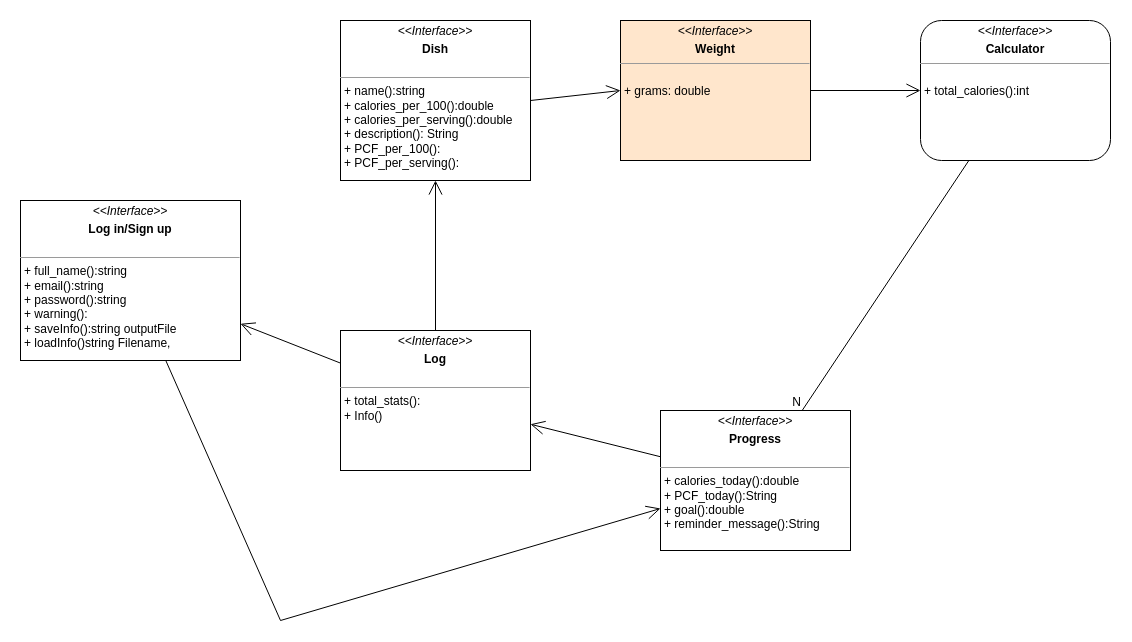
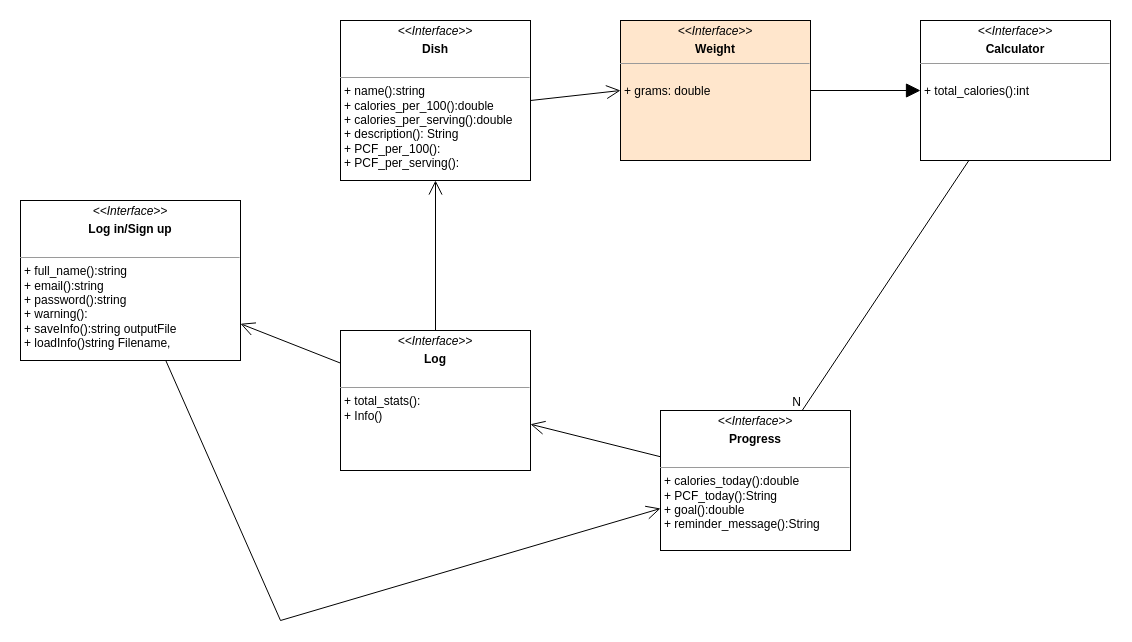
  <mxCell id="0" />
  <mxCell id="1" parent="0" />
  <mxCell id="2" value="&lt;p style=&quot;margin:0px;margin-top:4px;text-align:center;&quot;&gt;&lt;i&gt;&amp;lt;&amp;lt;Interface&amp;gt;&amp;gt;&lt;/i&gt;&lt;/p&gt;&lt;p style=&quot;margin:0px;margin-top:4px;text-align:center;&quot;&gt;&lt;b&gt;Dish&lt;/b&gt;&lt;/p&gt;&lt;br&gt;&lt;hr size=&quot;1&quot;&gt;&lt;p style=&quot;margin:0px;margin-left:4px;&quot;&gt;+ name():string&lt;br&gt;&lt;/p&gt;&lt;p style=&quot;margin:0px;margin-left:4px;&quot;&gt;+ calories_per_100():double&lt;/p&gt;&lt;p style=&quot;margin:0px;margin-left:4px;&quot;&gt;+ calories_per_serving():double&lt;br&gt;+ description(): String&lt;br&gt;+ PCF_per_100():&amp;nbsp;&lt;/p&gt;&lt;p style=&quot;margin:0px;margin-left:4px;&quot;&gt;+ PCF_per_serving():&lt;/p&gt;" style="verticalAlign=top;align=left;overflow=fill;html=1;whiteSpace=wrap;" parent="1" vertex="1"><mxGeometry x="340" y="20" width="190" height="160" as="geometry" /></mxCell>
  <mxCell id="3" value="&lt;p style=&quot;margin:0px;margin-top:4px;text-align:center;&quot;&gt;&lt;i&gt;&amp;lt;&amp;lt;Interface&amp;gt;&amp;gt;&lt;/i&gt;&lt;b&gt;&lt;br&gt;&lt;/b&gt;&lt;/p&gt;&lt;p style=&quot;margin:0px;margin-top:4px;text-align:center;&quot;&gt;&lt;b&gt;Weight&lt;/b&gt;&lt;/p&gt;&lt;hr size=&quot;1&quot;&gt;&lt;br&gt;&lt;p style=&quot;margin:0px;margin-left:4px;&quot;&gt;+ grams: double&lt;br&gt;&lt;/p&gt;" style="verticalAlign=top;align=left;overflow=fill;html=1;whiteSpace=wrap;fillColor=#ffe6cc;" parent="1" vertex="1"><mxGeometry x="620" y="20" width="190" height="140" as="geometry" /></mxCell>
  <mxCell id="4" value="" style="endArrow=open;endFill=1;endSize=12;html=1;rounded=0;exitX=1;exitY=0.5;exitDx=0;exitDy=0;entryX=0;entryY=0.5;entryDx=0;entryDy=0;" parent="1" source="2" target="3" edge="1"><mxGeometry width="160" relative="1" as="geometry"><mxPoint x="520" y="260" as="sourcePoint" /><mxPoint x="680" y="260" as="targetPoint" /></mxGeometry></mxCell>
- <mxCell id="5" value="&lt;p style=&quot;margin:0px;margin-top:4px;text-align:center;&quot;&gt;&lt;i&gt;&amp;lt;&amp;lt;Interface&amp;gt;&amp;gt;&lt;/i&gt;&lt;b&gt;&lt;br&gt;&lt;/b&gt;&lt;/p&gt;&lt;p style=&quot;margin:0px;margin-top:4px;text-align:center;&quot;&gt;&lt;b&gt;Calculator&lt;/b&gt;&lt;/p&gt;&lt;hr size=&quot;1&quot;&gt;&lt;br&gt;&lt;p style=&quot;margin:0px;margin-left:4px;&quot;&gt;+ total_calories():int&lt;br&gt;&lt;/p&gt;" style="verticalAlign=top;align=left;overflow=fill;html=1;whiteSpace=wrap;rounded=1;" parent="1" vertex="1"><mxGeometry x="920" y="20" width="190" height="140" as="geometry" /></mxCell>
+ <mxCell id="5" value="&lt;p style=&quot;margin:0px;margin-top:4px;text-align:center;&quot;&gt;&lt;i&gt;&amp;lt;&amp;lt;Interface&amp;gt;&amp;gt;&lt;/i&gt;&lt;b&gt;&lt;br&gt;&lt;/b&gt;&lt;/p&gt;&lt;p style=&quot;margin:0px;margin-top:4px;text-align:center;&quot;&gt;&lt;b&gt;Calculator&lt;/b&gt;&lt;/p&gt;&lt;hr size=&quot;1&quot;&gt;&lt;br&gt;&lt;p style=&quot;margin:0px;margin-left:4px;&quot;&gt;+ total_calories():int&lt;br&gt;&lt;/p&gt;" style="verticalAlign=top;align=left;overflow=fill;html=1;whiteSpace=wrap;" parent="1" vertex="1"><mxGeometry x="920" y="20" width="190" height="140" as="geometry" /></mxCell>
  <mxCell id="6" value="&lt;p style=&quot;margin:0px;margin-top:4px;text-align:center;&quot;&gt;&lt;i&gt;&amp;lt;&amp;lt;Interface&amp;gt;&amp;gt;&lt;/i&gt;&lt;/p&gt;&lt;p style=&quot;margin:0px;margin-top:4px;text-align:center;&quot;&gt;&lt;b&gt;Log&lt;/b&gt;&lt;/p&gt;&lt;br&gt;&lt;hr size=&quot;1&quot;&gt;&lt;p style=&quot;margin:0px;margin-left:4px;&quot;&gt;+ total_stats():&amp;nbsp;&lt;br&gt;+ Info()&lt;br&gt;&lt;br&gt;&lt;/p&gt;" style="verticalAlign=top;align=left;overflow=fill;html=1;whiteSpace=wrap;" parent="1" vertex="1"><mxGeometry x="340" y="330" width="190" height="140" as="geometry" /></mxCell>
- <mxCell id="7" value="" style="endArrow=open;endFill=1;endSize=12;html=1;rounded=0;edgeStyle=orthogonalEdgeStyle;" parent="1" source="3" target="5" edge="1"><mxGeometry width="160" relative="1" as="geometry"><mxPoint x="650" y="250" as="sourcePoint" /><mxPoint x="810" y="250" as="targetPoint" /></mxGeometry></mxCell>
+ <mxCell id="7" value="" style="endArrow=block;endFill=1;endSize=12;html=1;rounded=0;edgeStyle=orthogonalEdgeStyle;" parent="1" source="3" target="5" edge="1"><mxGeometry width="160" relative="1" as="geometry"><mxPoint x="650" y="250" as="sourcePoint" /><mxPoint x="810" y="250" as="targetPoint" /></mxGeometry></mxCell>
  <mxCell id="8" value="" style="endArrow=open;endFill=1;endSize=12;html=1;rounded=0;" edge="1" parent="1" source="6" target="2"><mxGeometry width="160" relative="1" as="geometry"><mxPoint x="380" y="230" as="sourcePoint" /><mxPoint x="600" y="220" as="targetPoint" /></mxGeometry></mxCell>
  <mxCell id="9" value="" style="endArrow=open;endFill=1;endSize=12;html=1;rounded=0;" edge="1" parent="1" source="6" target="10"><mxGeometry width="160" relative="1" as="geometry"><mxPoint x="530" y="290" as="sourcePoint" /><mxPoint x="500" y="180" as="targetPoint" /></mxGeometry></mxCell>
  <mxCell id="10" value="&lt;p style=&quot;margin:0px;margin-top:4px;text-align:center;&quot;&gt;&lt;i&gt;&amp;lt;&amp;lt;Interface&amp;gt;&amp;gt;&lt;/i&gt;&lt;/p&gt;&lt;p style=&quot;margin:0px;margin-top:4px;text-align:center;&quot;&gt;&lt;b&gt;Log in/Sign up&lt;/b&gt;&lt;/p&gt;&lt;br&gt;&lt;hr size=&quot;1&quot;&gt;&lt;p style=&quot;margin:0px;margin-left:4px;&quot;&gt;+ full_name():string&lt;br&gt;&lt;/p&gt;&lt;p style=&quot;margin:0px;margin-left:4px;&quot;&gt;+ email():string&lt;/p&gt;&lt;p style=&quot;margin:0px;margin-left:4px;&quot;&gt;+ password():string&lt;/p&gt;&lt;p style=&quot;margin:0px;margin-left:4px;&quot;&gt;+ warning():&amp;nbsp;&lt;/p&gt;&lt;p style=&quot;margin:0px;margin-left:4px;&quot;&gt;+ saveInfo():string outputFile&lt;/p&gt;&lt;p style=&quot;margin:0px;margin-left:4px;&quot;&gt;+ loadInfo()string Filename,&lt;/p&gt;&lt;p style=&quot;margin:0px;margin-left:4px;&quot;&gt;&lt;br&gt;&lt;/p&gt;" style="verticalAlign=top;align=left;overflow=fill;html=1;whiteSpace=wrap;" vertex="1" parent="1"><mxGeometry x="20" y="200" width="220" height="160" as="geometry" /></mxCell>
  <mxCell id="11" value="&lt;p style=&quot;margin:0px;margin-top:4px;text-align:center;&quot;&gt;&lt;i&gt;&amp;lt;&amp;lt;Interface&amp;gt;&amp;gt;&lt;/i&gt;&lt;/p&gt;&lt;p style=&quot;margin:0px;margin-top:4px;text-align:center;&quot;&gt;&lt;b&gt;Progress&lt;/b&gt;&lt;/p&gt;&lt;br&gt;&lt;hr size=&quot;1&quot;&gt;&lt;p style=&quot;margin:0px;margin-left:4px;&quot;&gt;+ calories_today():double&lt;br&gt;&lt;/p&gt;&lt;p style=&quot;margin:0px;margin-left:4px;&quot;&gt;+ PCF_today():String&lt;/p&gt;&lt;p style=&quot;margin:0px;margin-left:4px;&quot;&gt;+ goal():double&lt;br&gt;+ reminder_message():String&lt;/p&gt;" style="verticalAlign=top;align=left;overflow=fill;html=1;whiteSpace=wrap;" vertex="1" parent="1"><mxGeometry x="660" y="410" width="190" height="140" as="geometry" /></mxCell>
  <mxCell id="12" value="" style="endArrow=open;endFill=1;endSize=12;html=1;rounded=0;" edge="1" parent="1" source="11" target="6"><mxGeometry width="160" relative="1" as="geometry"><mxPoint x="560" y="560" as="sourcePoint" /><mxPoint x="682" y="210" as="targetPoint" /></mxGeometry></mxCell>
  <mxCell id="13" value="" style="endArrow=none;html=1;rounded=0;" edge="1" parent="1" source="5" target="11"><mxGeometry relative="1" as="geometry"><mxPoint x="900" y="320" as="sourcePoint" /><mxPoint x="1060" y="320" as="targetPoint" /></mxGeometry></mxCell>
  <mxCell id="14" value="N" style="resizable=0;html=1;whiteSpace=wrap;align=right;verticalAlign=bottom;" connectable="0" vertex="1" parent="13"><mxGeometry x="1" relative="1" as="geometry" /></mxCell>
  <mxCell id="15" value="" style="endArrow=open;endFill=1;endSize=12;html=1;rounded=0;" edge="1" parent="1" source="10" target="11"><mxGeometry width="160" relative="1" as="geometry"><mxPoint x="300" y="480" as="sourcePoint" /><mxPoint x="200" y="440" as="targetPoint" /><Array as="points"><mxPoint x="280" y="620" /></Array></mxGeometry></mxCell>
